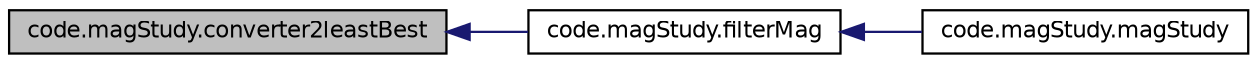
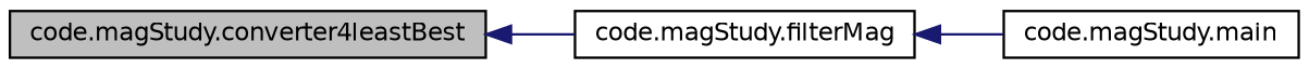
  digraph {
    rankdir=LR
    node [color=black fillcolor=white fontname=Helvetica fontsize=10 shape=record style=filled]
    edge [color=midnightblue dir=back fontname=Helvetica fontsize=10 labelfontname=Helvetica labelfontsize=10 style=solid]
-   n1 [fillcolor=grey75 fontcolor=black height=0.2 label="code.magStudy.converter2leastBest" width=0.4]
+   n1 [fillcolor=grey75 fontcolor=black height=0.2 label="code.magStudy.converter4leastBest" width=0.4]
    n2 [height=0.2 label="code.magStudy.filterMag" width=0.4]
-   n3 [height=0.2 label="code.magStudy.magStudy" width=0.4]
+   n3 [height=0.2 label="code.magStudy.main" width=0.4]
    n1 -> n2
    n2 -> n3
  }
